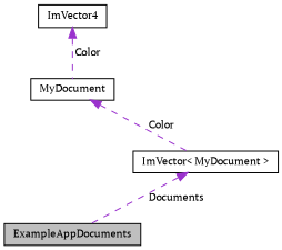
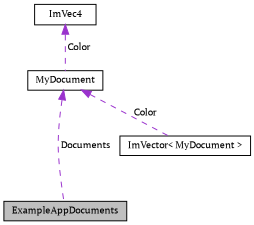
  digraph {
    fontname="PT Serif"
    node [color=black fillcolor=white fontname="PT Serif" fontsize=10 shape=record style=filled]
    edge [color=darkorchid3 dir=back fontname="PT Serif" fontsize=10 labelfontname=Helvetica labelfontsize=10 style=dashed]
    n1 [fillcolor=grey75 fontcolor=black height=0.2 label=ExampleAppDocuments width=0.4]
    n2 [height=0.2 label="ImVector\< MyDocument \>" width=0.4]
    n3 [height=0.2 label=MyDocument width=0.4]
-   n4 [height=0.2 label=ImVector4 width=0.4]
-   n2 -> n1 [label=" Documents"]
+   n4 [height=0.2 label=ImVec4 width=0.4]
+   n3 -> n1 [label=" Documents"]
    n3 -> n2 [label=" Color"]
    n4 -> n3 [label=" Color"]
  }
